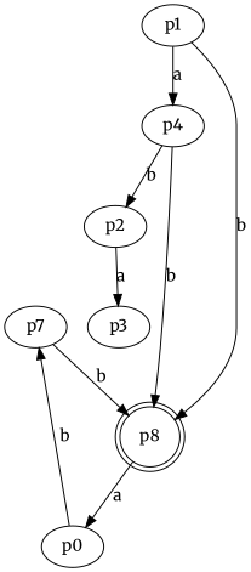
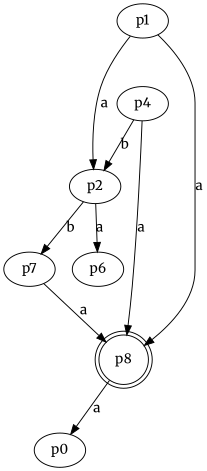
  digraph {
    fontname=Merriweather
    node [fontname=Merriweather]
    edge [fontname=Merriweather]
    n1 [label=p1]
    n2 [label=p2]
    n3 [label=p8 shape=doublecircle]
-   n4 [label=p3]
+   n4 [label=p6]
    n5 [label=p0]
    n6 [label=p4]
    n7 [label=p7]
-   n1 -> n6 [label=a]
-   n1 -> n3 [label=b]
+   n1 -> n2 [label=a]
+   n1 -> n3 [label=a]
    n2 -> n4 [label=a]
    n3 -> n5 [label=a]
-   n5 -> n7 [label=b]
+   n2 -> n7 [label=b]
    n6 -> n2 [label=b]
-   n6 -> n3 [label=b]
-   n7 -> n3 [label=b]
+   n6 -> n3 [label=a]
+   n7 -> n3 [label=a]
  }
